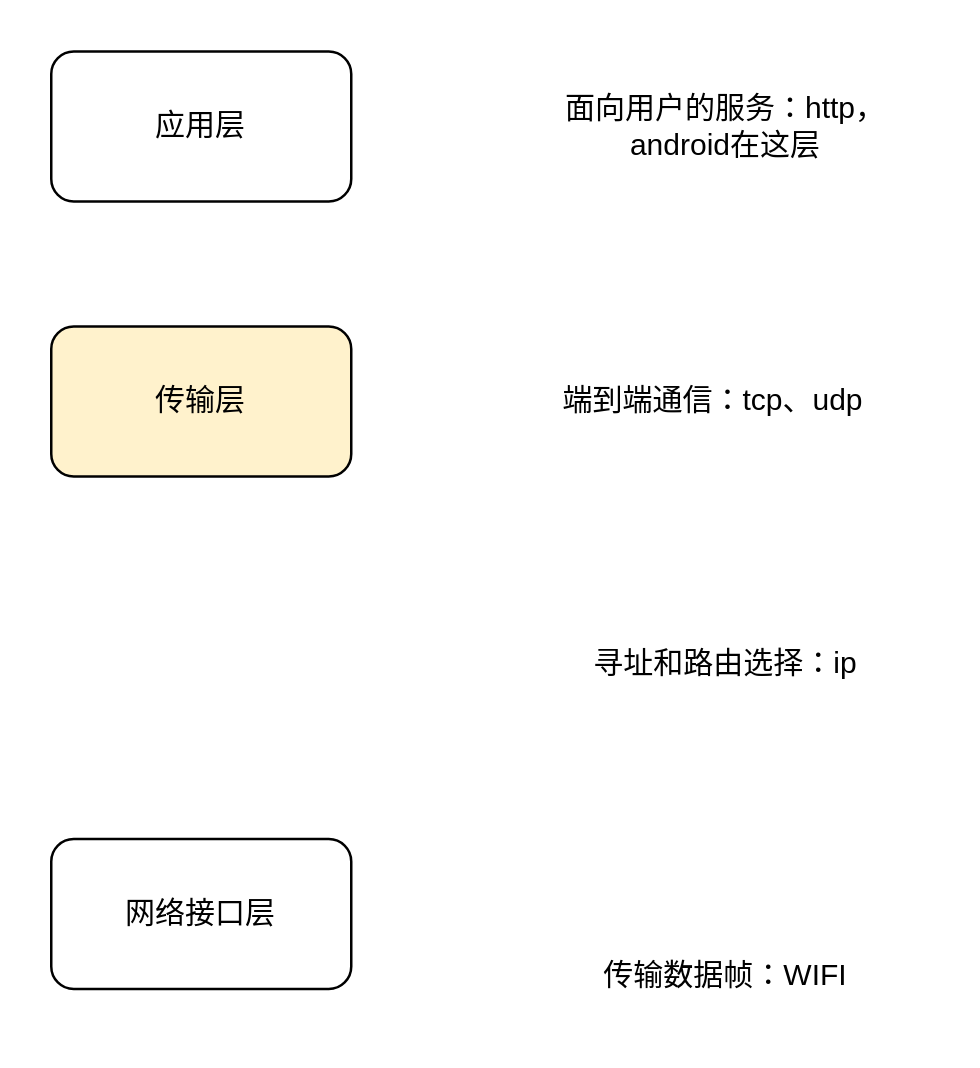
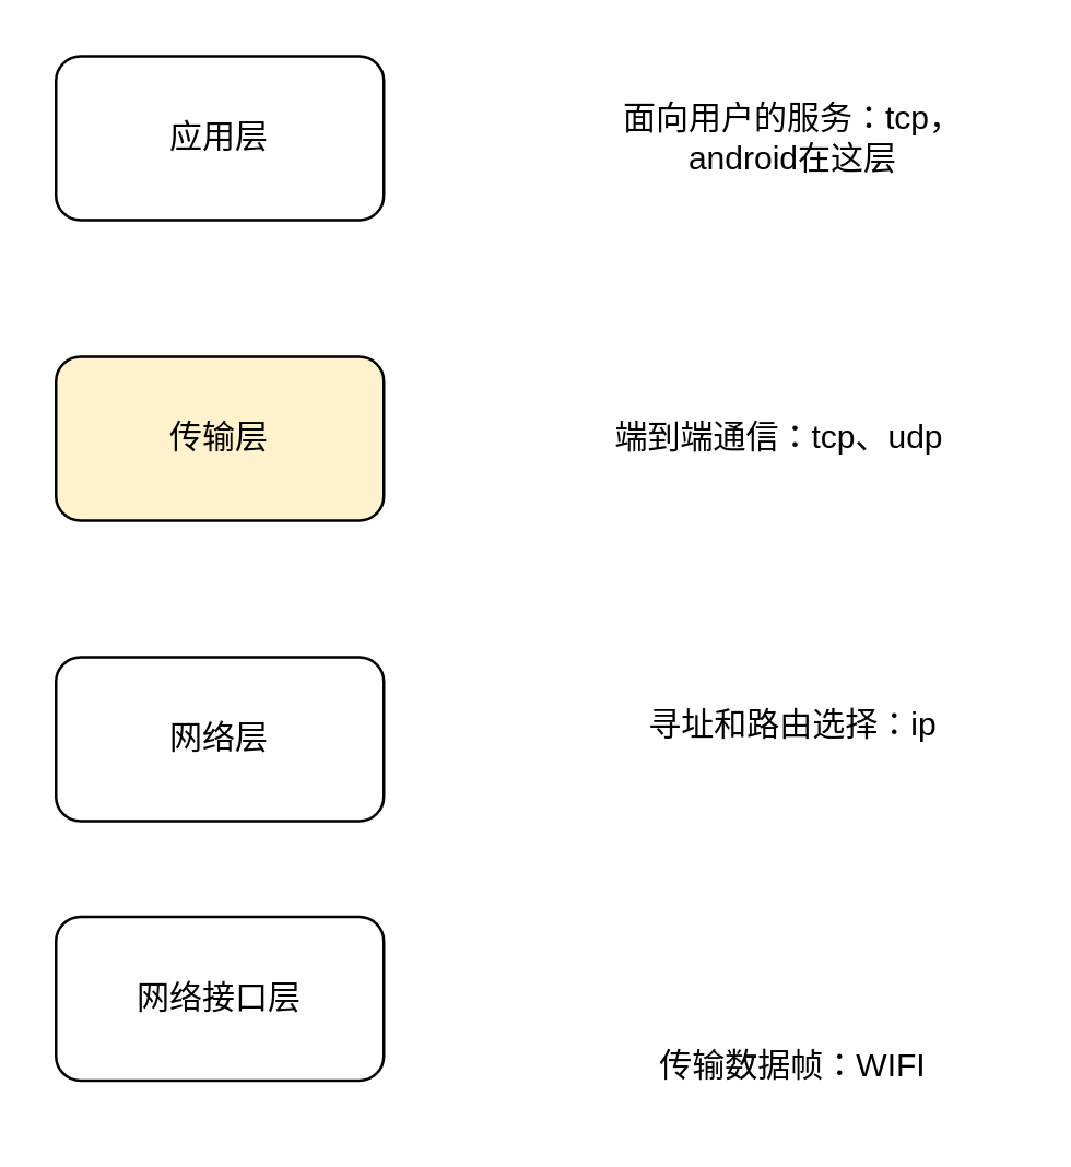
  <mxCell id="0" />
  <mxCell id="1" parent="0" />
  <mxCell id="2" value="应用层" style="rounded=1;whiteSpace=wrap;html=1;" vertex="1" parent="1"><mxGeometry x="20" y="20" width="120" height="60" as="geometry" /></mxCell>
  <mxCell id="3" value="传输层" style="rounded=1;whiteSpace=wrap;html=1;fillColor=#fff2cc;" vertex="1" parent="1"><mxGeometry x="20" y="130" width="120" height="60" as="geometry" /></mxCell>
+ <mxCell id="4" value="网络层" style="rounded=1;whiteSpace=wrap;html=1;" vertex="1" parent="1"><mxGeometry x="20" y="240" width="120" height="60" as="geometry" /></mxCell>
  <mxCell id="5" value="网络接口层" style="rounded=1;whiteSpace=wrap;html=1;" vertex="1" parent="1"><mxGeometry x="20" y="335" width="120" height="60" as="geometry" /></mxCell>
- <mxCell id="6" value="面向用户的服务：http，android在这层" style="text;html=1;align=center;verticalAlign=middle;whiteSpace=wrap;rounded=0;" vertex="1" parent="1"><mxGeometry x="210" y="35" width="160" height="30" as="geometry" /></mxCell>
+ <mxCell id="6" value="面向用户的服务：tcp，android在这层" style="text;html=1;align=center;verticalAlign=middle;whiteSpace=wrap;rounded=0;" vertex="1" parent="1"><mxGeometry x="210" y="35" width="160" height="30" as="geometry" /></mxCell>
  <mxCell id="7" value="端到端通信：tcp、udp" style="text;html=1;align=center;verticalAlign=middle;whiteSpace=wrap;rounded=0;" vertex="1" parent="1"><mxGeometry x="210" y="145" width="150" height="30" as="geometry" /></mxCell>
  <mxCell id="8" value="寻址和路由选择：ip" style="text;html=1;align=center;verticalAlign=middle;whiteSpace=wrap;rounded=0;" vertex="1" parent="1"><mxGeometry x="215" y="250" width="150" height="30" as="geometry" /></mxCell>
  <mxCell id="9" value="传输数据帧：WIFI" style="text;html=1;align=center;verticalAlign=middle;whiteSpace=wrap;rounded=0;" vertex="1" parent="1"><mxGeometry x="215" y="375" width="150" height="30" as="geometry" /></mxCell>
